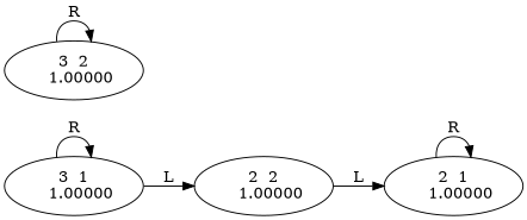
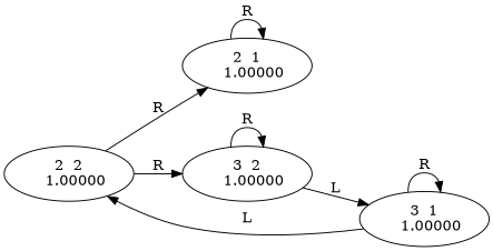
  digraph {
    rankdir=LR
    n1 [label="2  2\n   1.00000"]
    n2 [label="2  1\n   1.00000"]
    n3 [label="3  2\n   1.00000"]
    n4 [label="3  1\n   1.00000"]
-   n1 -> n2 [label=L]
+   n1 -> n2 [label=R]
+   n1 -> n3 [label=R]
    n2 -> n2 [label=R]
    n3 -> n3 [label=R]
+   n3 -> n4 [label=L]
    n4 -> n1 [label=L]
    n4 -> n4 [label=R]
  }
